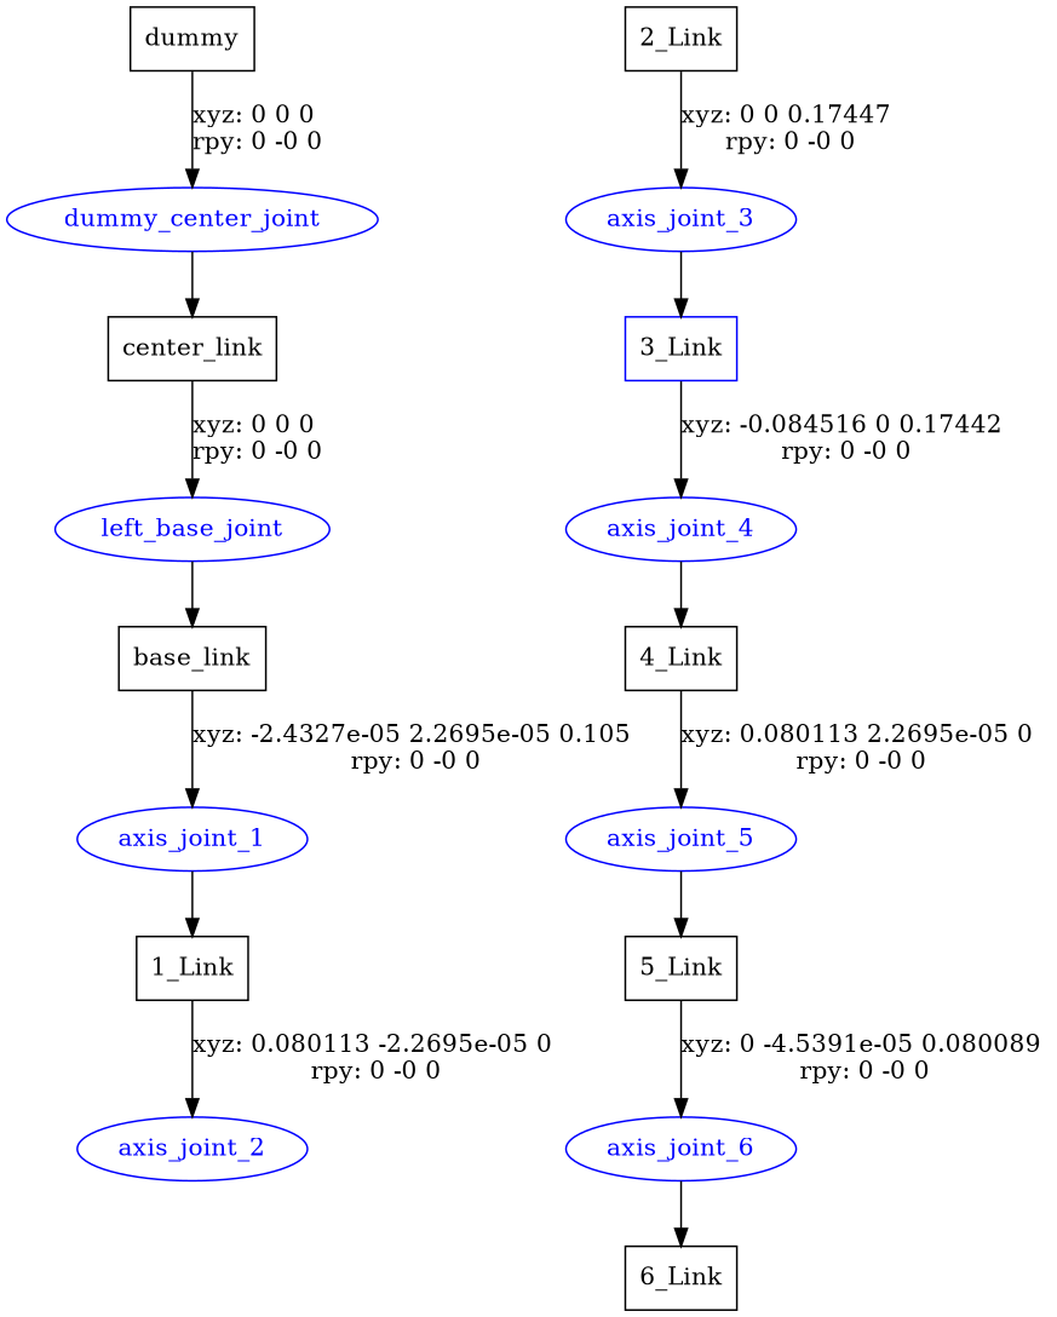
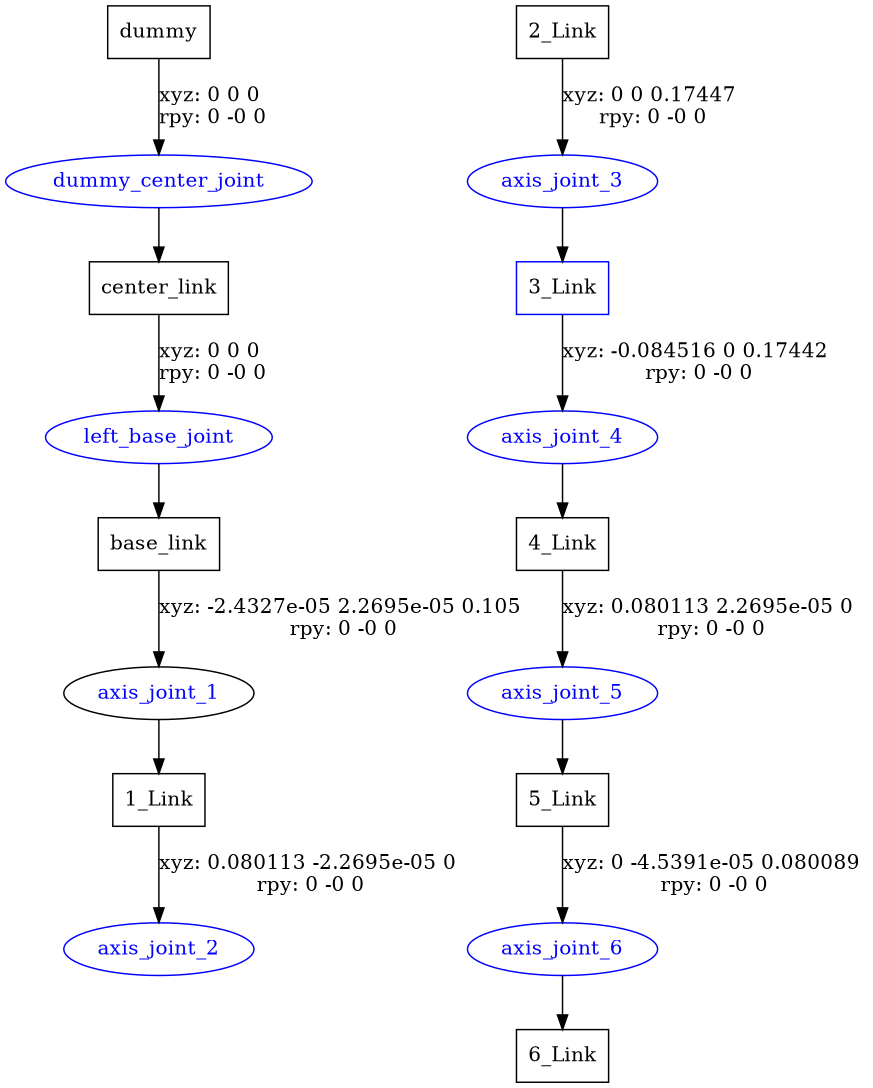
  digraph {
    node [shape=box color=blue]
    n1 [label=dummy color=""]
    dummy_center_joint [fontcolor=blue shape=ellipse]
    n3 [label=center_link color=""]
    left_base_joint [fontcolor=blue shape=ellipse]
    n5 [label=base_link color=""]
-   axis_joint_1 [fontcolor=blue shape=ellipse]
+   axis_joint_1 [color=black fontcolor=blue shape=ellipse]
    n7 [label="1_Link" color=""]
    axis_joint_2 [fontcolor=blue shape=ellipse]
    n9 [label="2_Link" color=""]
    axis_joint_3 [fontcolor=blue shape=ellipse]
    n11 [label="3_Link"]
    axis_joint_4 [fontcolor=blue shape=ellipse]
    n13 [label="4_Link" color=""]
    axis_joint_5 [fontcolor=blue shape=ellipse]
    n15 [label="5_Link" color=""]
    axis_joint_6 [fontcolor=blue shape=ellipse]
    n17 [label="6_Link" color=""]
    n1 -> dummy_center_joint [label="xyz: 0 0 0 \nrpy: 0 -0 0"]
    dummy_center_joint -> n3
    n3 -> left_base_joint [label="xyz: 0 0 0 \nrpy: 0 -0 0"]
    left_base_joint -> n5
    n5 -> axis_joint_1 [label="xyz: -2.4327e-05 2.2695e-05 0.105 \nrpy: 0 -0 0"]
    axis_joint_1 -> n7
    n7 -> axis_joint_2 [label="xyz: 0.080113 -2.2695e-05 0 \nrpy: 0 -0 0"]
    n9 -> axis_joint_3 [label="xyz: 0 0 0.17447 \nrpy: 0 -0 0"]
    axis_joint_3 -> n11
    n11 -> axis_joint_4 [label="xyz: -0.084516 0 0.17442 \nrpy: 0 -0 0"]
    axis_joint_4 -> n13
    n13 -> axis_joint_5 [label="xyz: 0.080113 2.2695e-05 0 \nrpy: 0 -0 0"]
    axis_joint_5 -> n15
    n15 -> axis_joint_6 [label="xyz: 0 -4.5391e-05 0.080089 \nrpy: 0 -0 0"]
    axis_joint_6 -> n17
  }
